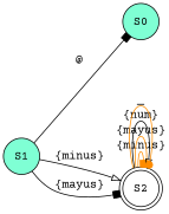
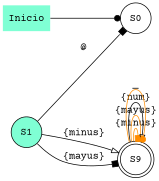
  digraph {
    fontname="Courier Prime"
    rankdir=LR
    node [fillcolor=aquamarine fontname="Courier Prime" shape=circle style=filled]
    edge [arrowhead=box color=black fontname="Courier Prime"]
-   S0
+   n1 [label=Inicio shape=plaintext]
+   S0 [fillcolor=white]
    S1
-   S2 [fillcolor=white peripheries=2]
+   S2 [fillcolor=white peripheries=2 label=S9]
+   n1 -> S0 [arrowhead=dot]
    S1 -> S0 [label="@"]
    S1 -> S2 [arrowhead=onormal label="{minus}"]
    S1 -> S2 [label="{mayus}"]
    S2 -> S2 [color=darkorange label="{minus}"]
    S2 -> S2 [color=darkorange label="{mayus}"]
    S2 -> S2 [arrowhead=onormal label="{num}"]
    S2 -> S2 [arrowhead=dot color=darkorange label=_]
  }
